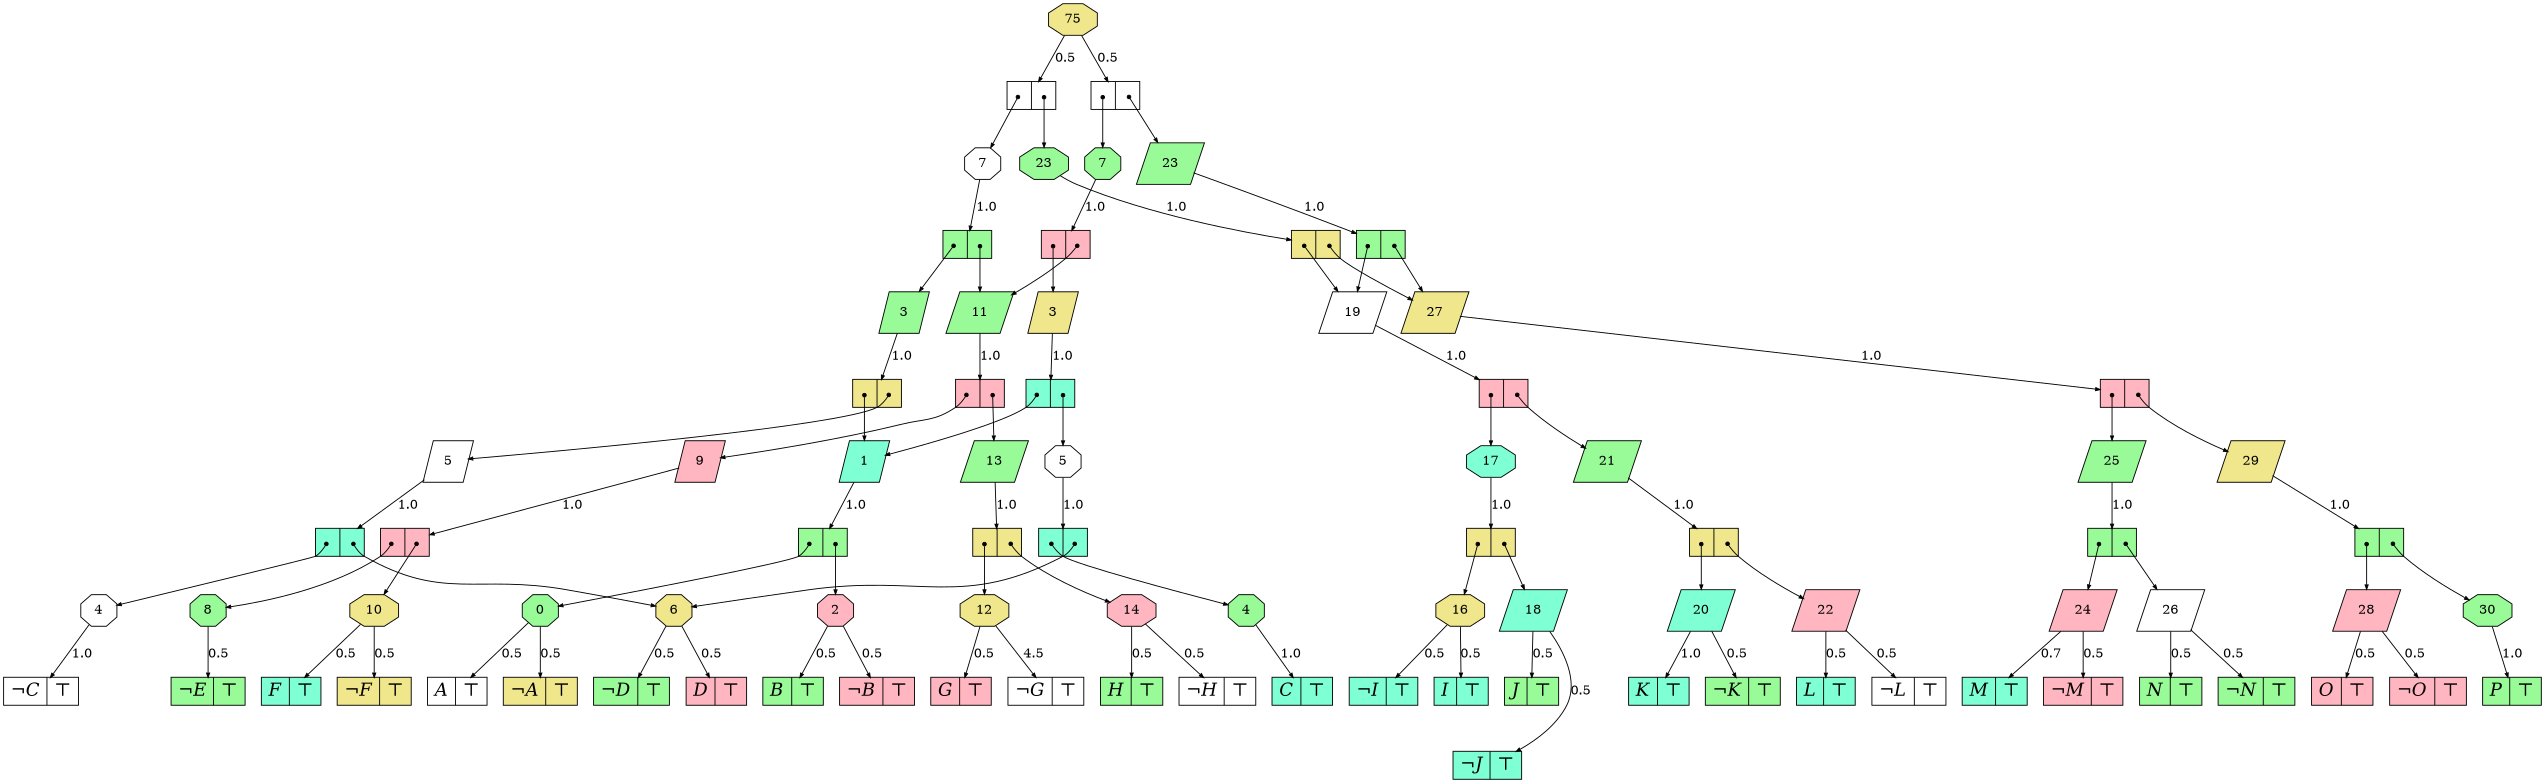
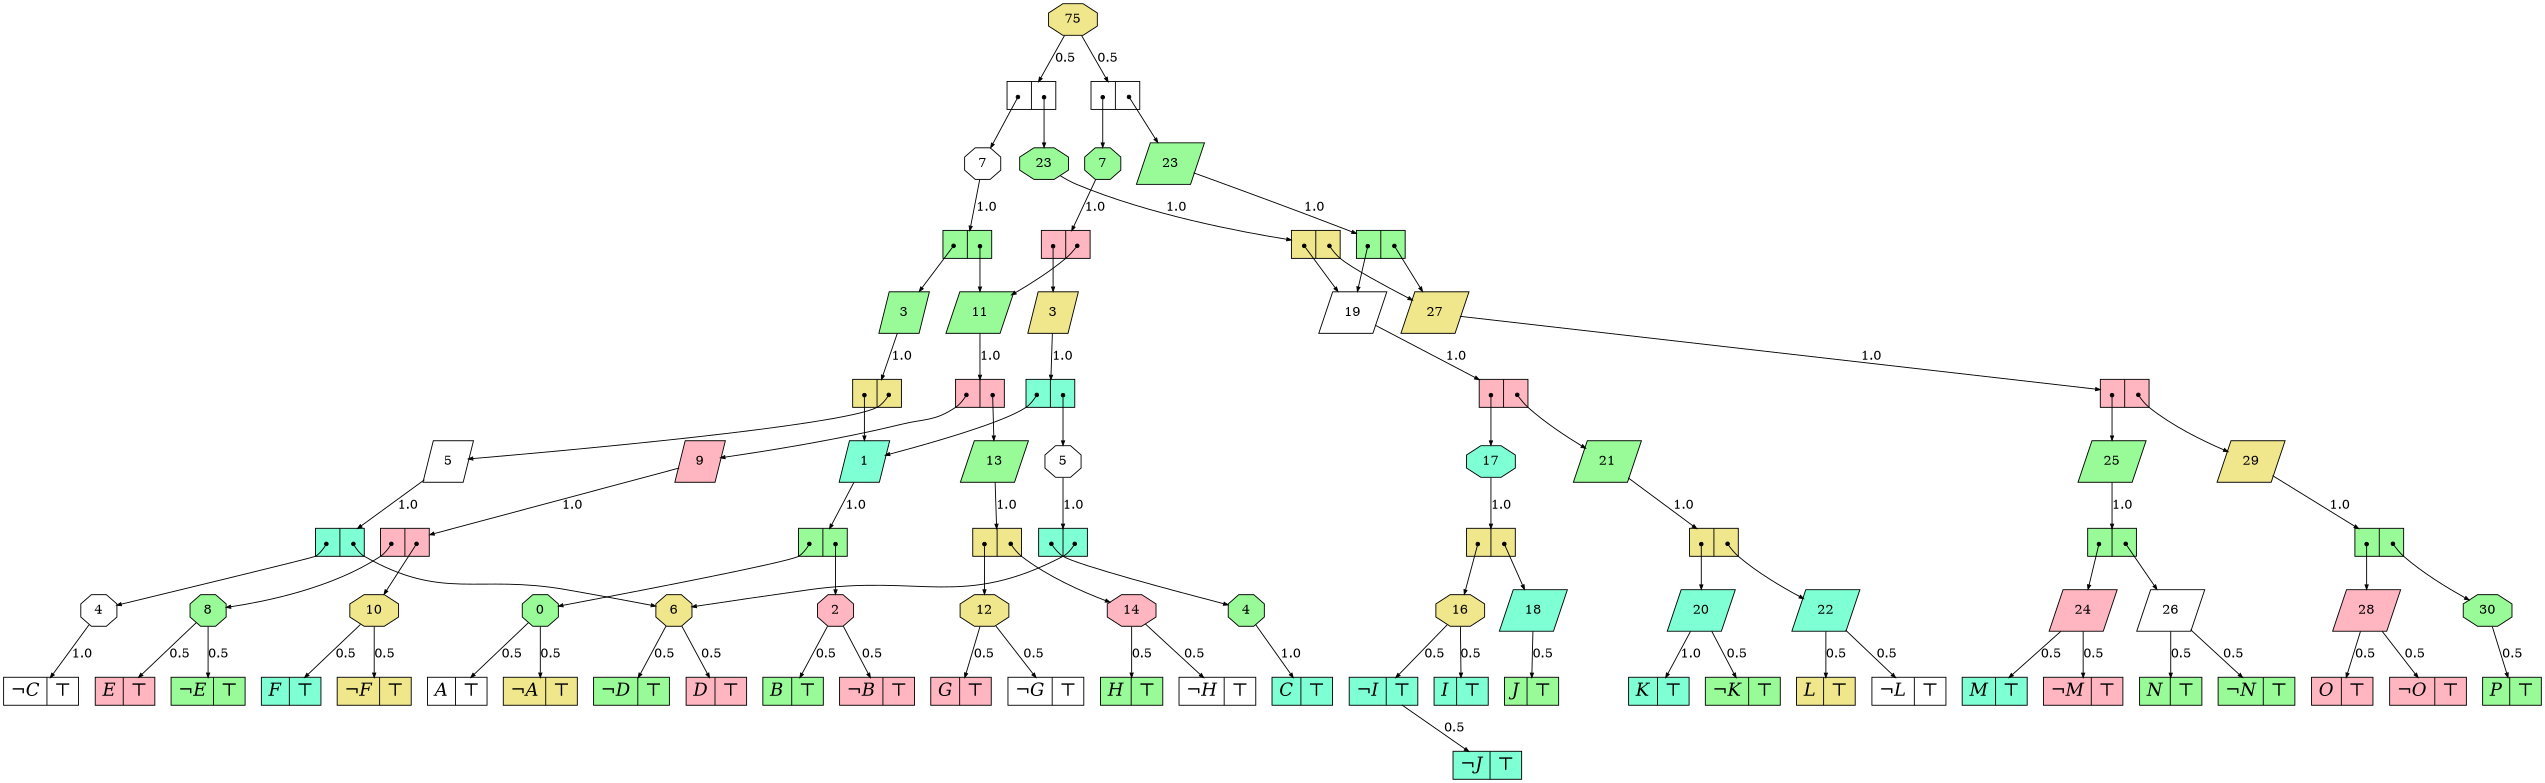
  digraph {
    node [fillcolor=palegreen shape=record style=filled fixedsize=false fontname="Times-Italic" fontsize=20]
    edge [arrowsize=.50]
    n1 [fillcolor=white height=.25 label=4 shape=octagon width=.25 fixedsize="" fontname="" fontsize=""]
    n2 [fillcolor=white height=.30 label="<L>&not;C|<R>&#8868;"]
    n3 [height=.25 label=30 shape=octagon width=.25 fixedsize="" fontname="" fontsize=""]
    n4 [height=.30 label="<L>P|<R>&#8868;"]
    n5 [fillcolor=lightpink height=.25 label=28 shape=parallelogram width=.25 fixedsize="" fontname="" fontsize=""]
    n6 [fillcolor=lightpink height=.30 label="<L>O|<R>&#8868;"]
    n7 [fillcolor=lightpink height=.30 label="<L>&not;O|<R>&#8868;"]
    n8 [fillcolor=white height=.25 label=26 shape=parallelogram width=.25 fixedsize="" fontname="" fontsize=""]
    n9 [height=.30 label="<L>N|<R>&#8868;"]
    n10 [height=.30 label="<L>&not;N|<R>&#8868;"]
    n11 [fillcolor=lightpink height=.25 label=24 shape=parallelogram width=.25 fixedsize="" fontname="" fontsize=""]
    n12 [fillcolor=aquamarine height=.30 label="<L>M|<R>&#8868;"]
    n13 [fillcolor=lightpink height=.30 label="<L>&not;M|<R>&#8868;"]
-   n14 [fillcolor=lightpink height=.25 label=22 shape=parallelogram width=.25 fixedsize="" fontname="" fontsize=""]
-   n15 [fillcolor=aquamarine height=.30 label="<L>L|<R>&#8868;"]
+   n14 [fillcolor=aquamarine height=.25 label=22 shape=parallelogram width=.25 fixedsize="" fontname="" fontsize=""]
+   n15 [fillcolor=khaki height=.30 label="<L>L|<R>&#8868;"]
    n16 [fillcolor=white height=.30 label="<L>&not;L|<R>&#8868;"]
    n17 [fillcolor=aquamarine height=.25 label=20 shape=parallelogram width=.25 fixedsize="" fontname="" fontsize=""]
    n18 [fillcolor=aquamarine height=.30 label="<L>K|<R>&#8868;"]
    n19 [height=.30 label="<L>&not;K|<R>&#8868;"]
    n20 [fillcolor=aquamarine height=.25 label=18 shape=parallelogram width=.25 fixedsize="" fontname="" fontsize=""]
    n21 [height=.30 label="<L>J|<R>&#8868;"]
    n22 [fillcolor=aquamarine height=.30 label="<L>&not;J|<R>&#8868;"]
    n23 [fillcolor=khaki height=.25 label=16 shape=octagon width=.25 fixedsize="" fontname="" fontsize=""]
    n24 [fillcolor=aquamarine height=.30 label="<L>I|<R>&#8868;"]
    n25 [fillcolor=aquamarine height=.30 label="<L>&not;I|<R>&#8868;"]
    n26 [fillcolor=lightpink height=.25 label=14 shape=octagon width=.25 fixedsize="" fontname="" fontsize=""]
    n27 [height=.30 label="<L>H|<R>&#8868;"]
    n28 [fillcolor=white height=.30 label="<L>&not;H|<R>&#8868;"]
    n29 [fillcolor=khaki height=.25 label=12 shape=octagon width=.25 fixedsize="" fontname="" fontsize=""]
    n30 [fillcolor=lightpink height=.30 label="<L>G|<R>&#8868;"]
    n31 [fillcolor=white height=.30 label="<L>&not;G|<R>&#8868;"]
    n32 [fillcolor=khaki height=.25 label=10 shape=octagon width=.25 fixedsize="" fontname="" fontsize=""]
    n33 [fillcolor=aquamarine height=.30 label="<L>F|<R>&#8868;"]
    n34 [fillcolor=khaki height=.30 label="<L>&not;F|<R>&#8868;"]
    n35 [height=.25 label=8 shape=octagon width=.25 fixedsize="" fontname="" fontsize=""]
+   n36 [fillcolor=lightpink height=.30 label="<L>E|<R>&#8868;"]
    n37 [height=.30 label="<L>&not;E|<R>&#8868;"]
    n38 [fillcolor=khaki height=.25 label=6 shape=octagon width=.25 fixedsize="" fontname="" fontsize=""]
    n39 [fillcolor=lightpink height=.30 label="<L>D|<R>&#8868;"]
    n40 [height=.30 label="<L>&not;D|<R>&#8868;"]
    n41 [height=.25 label=4 shape=octagon width=.25 fixedsize="" fontname="" fontsize=""]
    n42 [fillcolor=aquamarine height=.30 label="<L>C|<R>&#8868;"]
    n43 [fillcolor=lightpink height=.25 label=2 shape=octagon width=.25 fixedsize="" fontname="" fontsize=""]
    n44 [height=.30 label="<L>B|<R>&#8868;"]
    n45 [fillcolor=lightpink height=.30 label="<L>&not;B|<R>&#8868;"]
    n46 [height=.25 label=0 shape=octagon width=.25 fixedsize="" fontname="" fontsize=""]
    n47 [fillcolor=white height=.30 label="<L>A|<R>&#8868;"]
    n48 [fillcolor=khaki height=.30 label="<L>&not;A|<R>&#8868;"]
    n49 [fillcolor=white height=.25 label=5 shape=parallelogram width=.25 fixedsize="" fontname="" fontsize=""]
    n50 [fillcolor=aquamarine height=.30 label="<L>|<R>"]
    n51 [fillcolor=khaki height=.25 label=29 shape=parallelogram width=.25 fixedsize="" fontname="" fontsize=""]
    n52 [height=.30 label="<L>|<R>"]
    n53 [height=.25 label=25 shape=parallelogram width=.25 fixedsize="" fontname="" fontsize=""]
    n54 [height=.30 label="<L>|<R>"]
    n55 [height=.25 label=21 shape=parallelogram width=.25 fixedsize="" fontname="" fontsize=""]
    n56 [fillcolor=khaki height=.30 label="<L>|<R>"]
    n57 [fillcolor=aquamarine height=.25 label=17 shape=octagon width=.25 fixedsize="" fontname="" fontsize=""]
    n58 [fillcolor=khaki height=.30 label="<L>|<R>"]
    n59 [height=.25 label=13 shape=parallelogram width=.25 fixedsize="" fontname="" fontsize=""]
    n60 [fillcolor=khaki height=.30 label="<L>|<R>"]
    n61 [fillcolor=lightpink height=.25 label=9 shape=parallelogram width=.25 fixedsize="" fontname="" fontsize=""]
    n62 [fillcolor=lightpink height=.30 label="<L>|<R>"]
    n63 [fillcolor=white height=.25 label=5 shape=octagon width=.25 fixedsize="" fontname="" fontsize=""]
    n64 [fillcolor=aquamarine height=.30 label="<L>|<R>"]
    n65 [fillcolor=aquamarine height=.25 label=1 shape=parallelogram width=.25 fixedsize="" fontname="" fontsize=""]
    n66 [height=.30 label="<L>|<R>"]
    n67 [height=.25 label=3 shape=parallelogram width=.25 fixedsize="" fontname="" fontsize=""]
    n68 [fillcolor=khaki height=.30 label="<L>|<R>"]
    n69 [fillcolor=khaki height=.25 label=27 shape=parallelogram width=.25 fixedsize="" fontname="" fontsize=""]
    n70 [fillcolor=lightpink height=.30 label="<L>|<R>"]
    n71 [fillcolor=white height=.25 label=19 shape=parallelogram width=.25 fixedsize="" fontname="" fontsize=""]
    n72 [fillcolor=lightpink height=.30 label="<L>|<R>"]
    n73 [height=.25 label=11 shape=parallelogram width=.25 fixedsize="" fontname="" fontsize=""]
    n74 [fillcolor=lightpink height=.30 label="<L>|<R>"]
    n75 [fillcolor=khaki height=.25 label=3 shape=parallelogram width=.25 fixedsize="" fontname="" fontsize=""]
    n76 [fillcolor=aquamarine height=.30 label="<L>|<R>"]
    n77 [height=.25 label=23 shape=octagon width=.25 fixedsize="" fontname="" fontsize=""]
    n78 [fillcolor=khaki height=.30 label="<L>|<R>"]
    n79 [fillcolor=white height=.25 label=7 shape=octagon width=.25 fixedsize="" fontname="" fontsize=""]
    n80 [height=.30 label="<L>|<R>"]
    n81 [height=.25 label=23 shape=parallelogram width=.25 fixedsize="" fontname="" fontsize=""]
    n82 [height=.30 label="<L>|<R>"]
    n83 [height=.25 label=7 shape=octagon width=.25 fixedsize="" fontname="" fontsize=""]
    n84 [fillcolor=lightpink height=.30 label="<L>|<R>"]
    n85 [fillcolor=khaki height=.25 label=75 shape=octagon width=.25 fixedsize="" fontname="" fontsize=""]
    n86 [fillcolor=white height=.30 label="<L>|<R>"]
    n87 [fillcolor=white height=.30 label="<L>|<R>"]
    n1 -> n2 [label=1.0]
-   n3 -> n4 [label=1.0]
+   n3 -> n4 [label=0.5]
    n5 -> n6 [label=0.5]
    n5 -> n7 [label=0.5]
    n8 -> n9 [label=0.5]
    n8 -> n10 [label=0.5]
-   n11 -> n12 [label=0.7]
+   n11 -> n12 [label=0.5]
    n11 -> n13 [label=0.5]
    n14 -> n15 [label=0.5]
    n14 -> n16 [label=0.5]
    n17 -> n18 [label=1.0]
    n17 -> n19 [label=0.5]
    n20 -> n21 [label=0.5]
-   n20 -> n22 [label=0.5]
+   n25 -> n22 [label=0.5]
    n23 -> n24 [label=0.5]
    n23 -> n25 [label=0.5]
    n26 -> n27 [label=0.5]
    n26 -> n28 [label=0.5]
    n29 -> n30 [label=0.5]
-   n29 -> n31 [label=4.5]
+   n29 -> n31 [label=0.5]
    n32 -> n33 [label=0.5]
    n32 -> n34 [label=0.5]
+   n35 -> n36 [label=0.5]
    n35 -> n37 [label=0.5]
    n38 -> n39 [label=0.5]
    n38 -> n40 [label=0.5]
    n41 -> n42 [label=1.0]
    n43 -> n44 [label=0.5]
    n43 -> n45 [label=0.5]
    n46 -> n47 [label=0.5]
    n46 -> n48 [label=0.5]
    n49 -> n50 [label=1.0]
    n50 -> n1 [arrowtail=dot dir=both tailclip=false tailport="L:c"]
    n50 -> n38 [arrowtail=dot dir=both tailclip=false tailport="R:c"]
    n51 -> n52 [label=1.0]
    n52 -> n3 [arrowtail=dot dir=both tailclip=false tailport="R:c"]
    n52 -> n5 [arrowtail=dot dir=both tailclip=false tailport="L:c"]
    n53 -> n54 [label=1.0]
    n54 -> n8 [arrowtail=dot dir=both tailclip=false tailport="R:c"]
    n54 -> n11 [arrowtail=dot dir=both tailclip=false tailport="L:c"]
    n55 -> n56 [label=1.0]
    n56 -> n14 [arrowtail=dot dir=both tailclip=false tailport="R:c"]
    n56 -> n17 [arrowtail=dot dir=both tailclip=false tailport="L:c"]
    n57 -> n58 [label=1.0]
    n58 -> n20 [arrowtail=dot dir=both tailclip=false tailport="R:c"]
    n58 -> n23 [arrowtail=dot dir=both tailclip=false tailport="L:c"]
    n59 -> n60 [label=1.0]
    n60 -> n26 [arrowtail=dot dir=both tailclip=false tailport="R:c"]
    n60 -> n29 [arrowtail=dot dir=both tailclip=false tailport="L:c"]
    n61 -> n62 [label=1.0]
    n62 -> n32 [arrowtail=dot dir=both tailclip=false tailport="R:c"]
    n62 -> n35 [arrowtail=dot dir=both tailclip=false tailport="L:c"]
    n63 -> n64 [label=1.0]
    n64 -> n38 [arrowtail=dot dir=both tailclip=false tailport="R:c"]
    n64 -> n41 [arrowtail=dot dir=both tailclip=false tailport="L:c"]
    n65 -> n66 [label=1.0]
    n66 -> n43 [arrowtail=dot dir=both tailclip=false tailport="R:c"]
    n66 -> n46 [arrowtail=dot dir=both tailclip=false tailport="L:c"]
    n67 -> n68 [label=1.0]
    n68 -> n49 [arrowtail=dot dir=both tailclip=false tailport="R:c"]
    n68 -> n65 [arrowtail=dot dir=both tailclip=false tailport="L:c"]
    n69 -> n70 [label=1.0]
    n70 -> n51 [arrowtail=dot dir=both tailclip=false tailport="R:c"]
    n70 -> n53 [arrowtail=dot dir=both tailclip=false tailport="L:c"]
    n71 -> n72 [label=1.0]
    n72 -> n55 [arrowtail=dot dir=both tailclip=false tailport="R:c"]
    n72 -> n57 [arrowtail=dot dir=both tailclip=false tailport="L:c"]
    n73 -> n74 [label=1.0]
    n74 -> n59 [arrowtail=dot dir=both tailclip=false tailport="R:c"]
    n74 -> n61 [arrowtail=dot dir=both tailclip=false tailport="L:c"]
    n75 -> n76 [label=1.0]
    n76 -> n63 [arrowtail=dot dir=both tailclip=false tailport="R:c"]
    n76 -> n65 [arrowtail=dot dir=both tailclip=false tailport="L:c"]
    n77 -> n78 [label=1.0]
    n78 -> n69 [arrowtail=dot dir=both tailclip=false tailport="R:c"]
    n78 -> n71 [arrowtail=dot dir=both tailclip=false tailport="L:c"]
    n79 -> n80 [label=1.0]
    n80 -> n67 [arrowtail=dot dir=both tailclip=false tailport="L:c"]
    n80 -> n73 [arrowtail=dot dir=both tailclip=false tailport="R:c"]
    n81 -> n82 [label=1.0]
    n82 -> n69 [arrowtail=dot dir=both tailclip=false tailport="R:c"]
    n82 -> n71 [arrowtail=dot dir=both tailclip=false tailport="L:c"]
    n83 -> n84 [label=1.0]
    n84 -> n73 [arrowtail=dot dir=both tailclip=false tailport="R:c"]
    n84 -> n75 [arrowtail=dot dir=both tailclip=false tailport="L:c"]
    n85 -> n86 [label=0.5]
    n85 -> n87 [label=0.5]
    n86 -> n81 [arrowtail=dot dir=both tailclip=false tailport="R:c"]
    n86 -> n83 [arrowtail=dot dir=both tailclip=false tailport="L:c"]
    n87 -> n77 [arrowtail=dot dir=both tailclip=false tailport="R:c"]
    n87 -> n79 [arrowtail=dot dir=both tailclip=false tailport="L:c"]
  }
